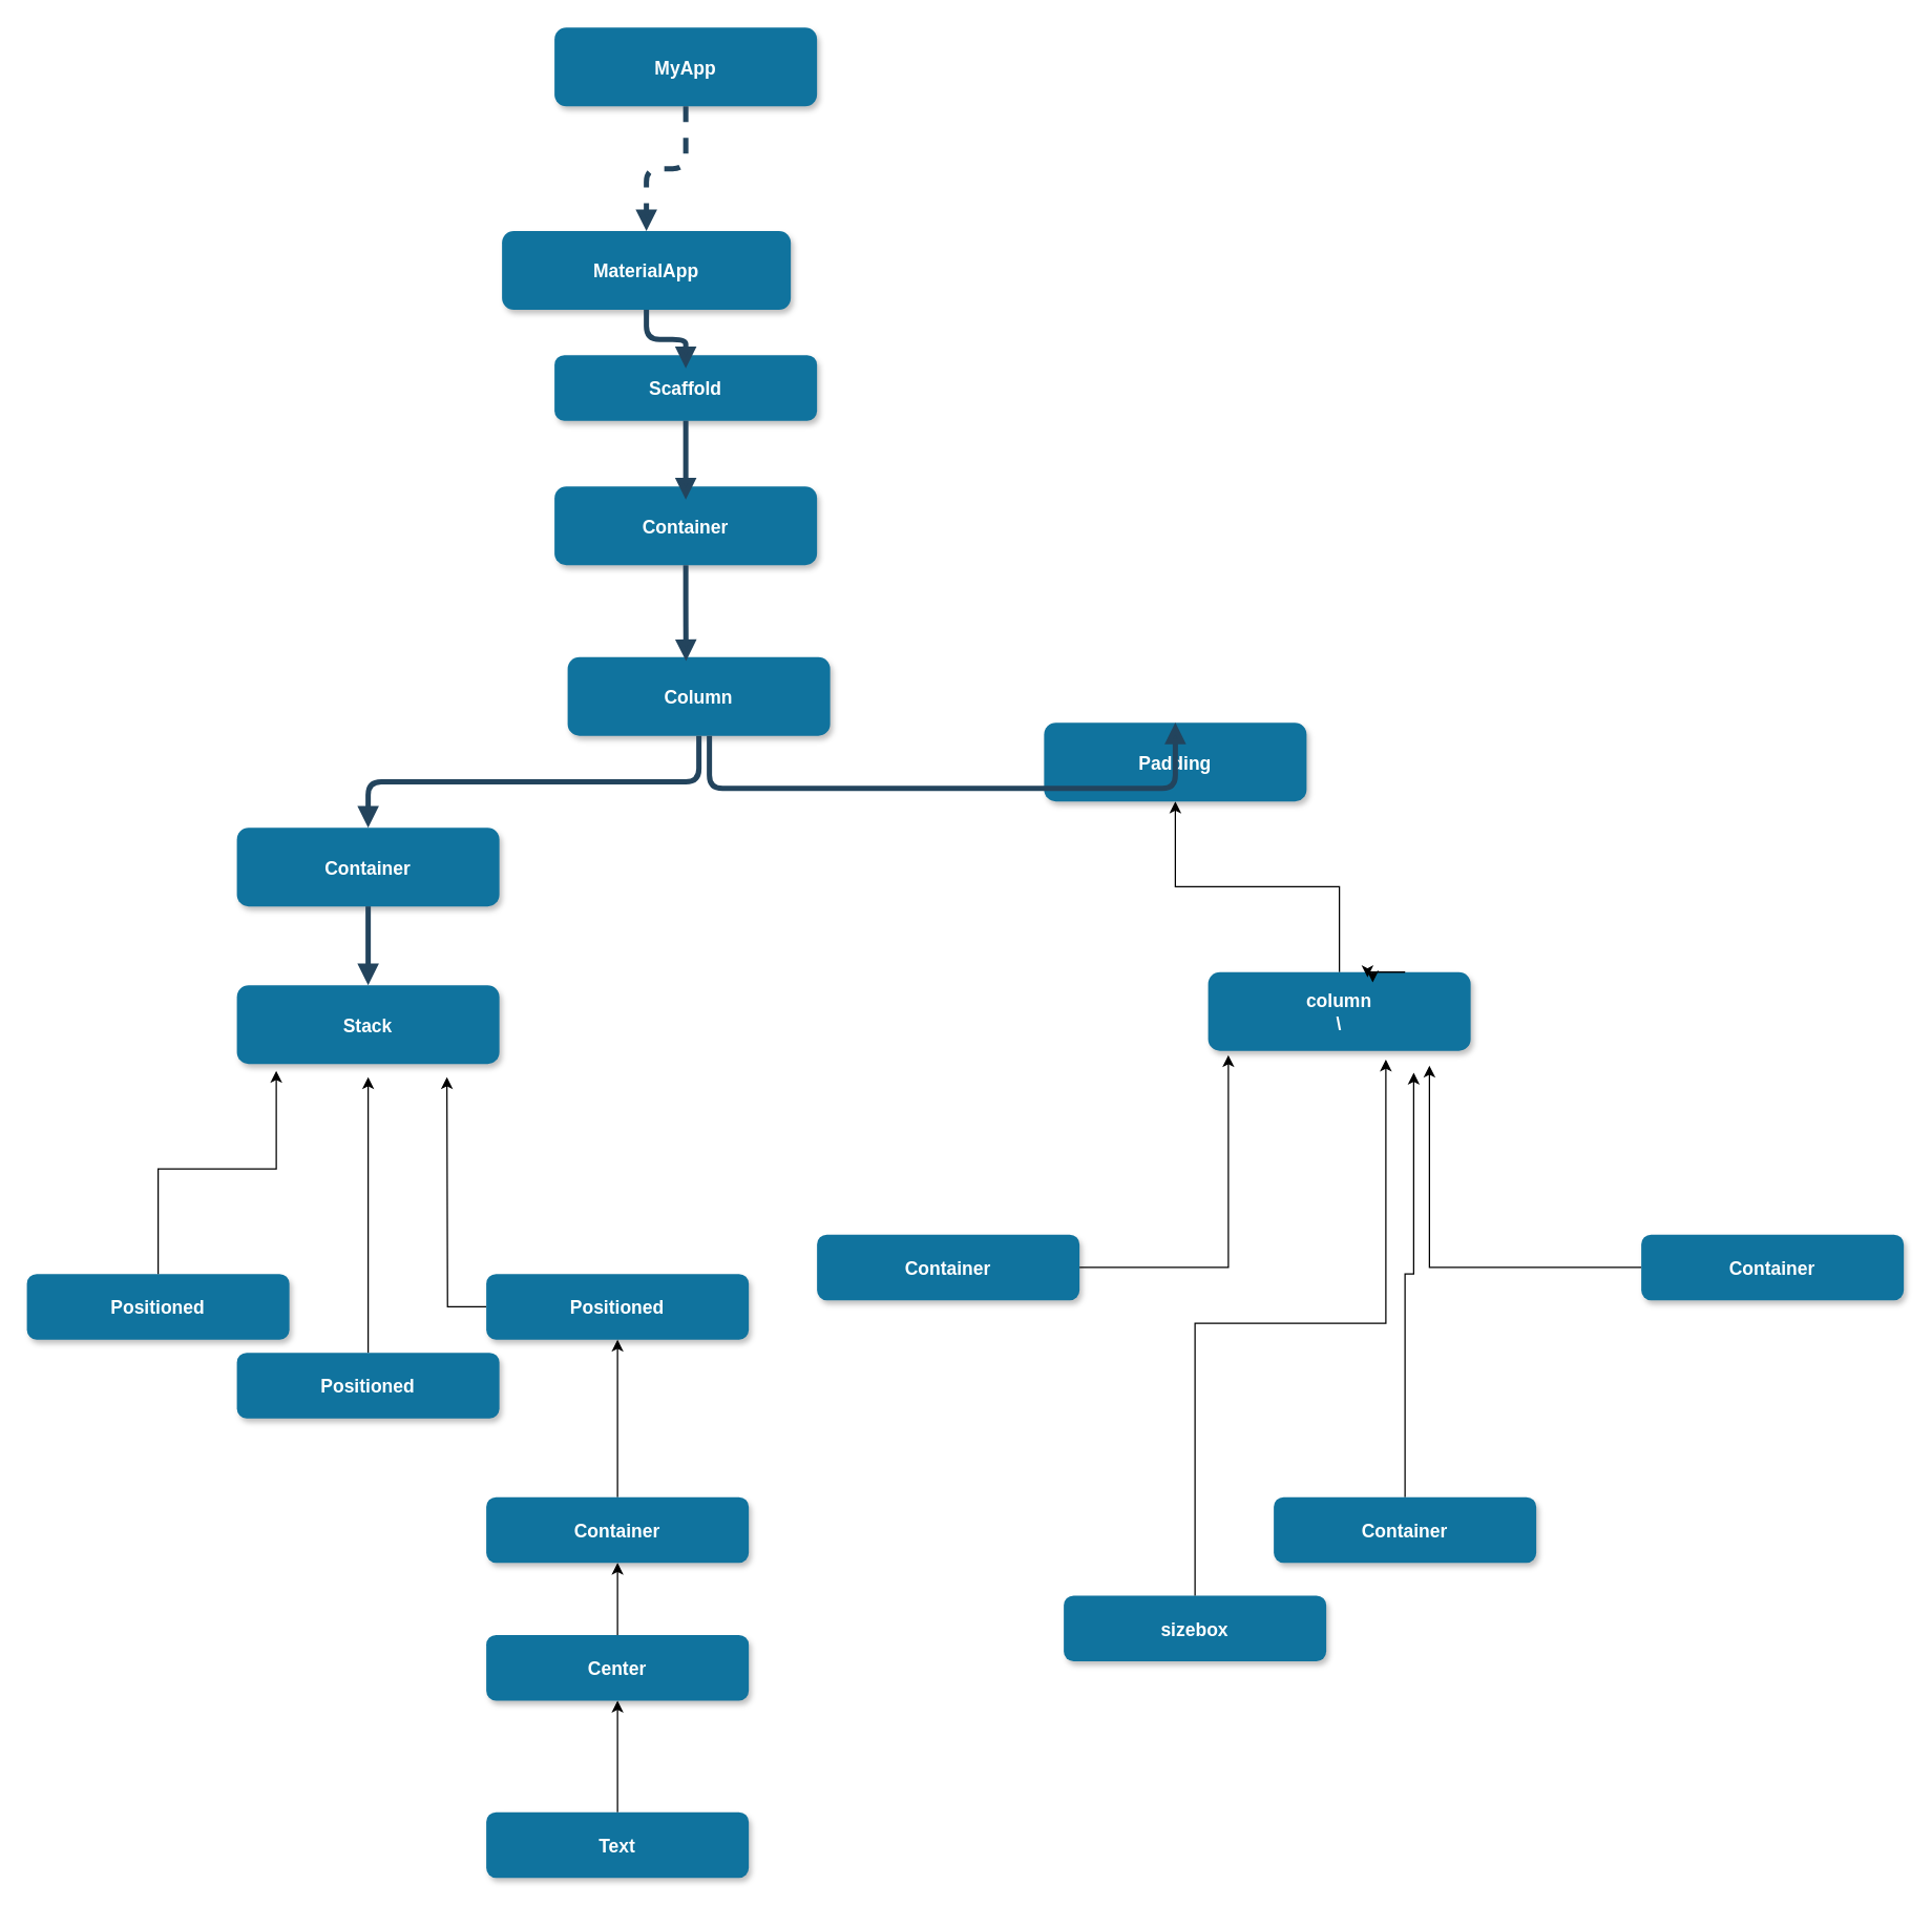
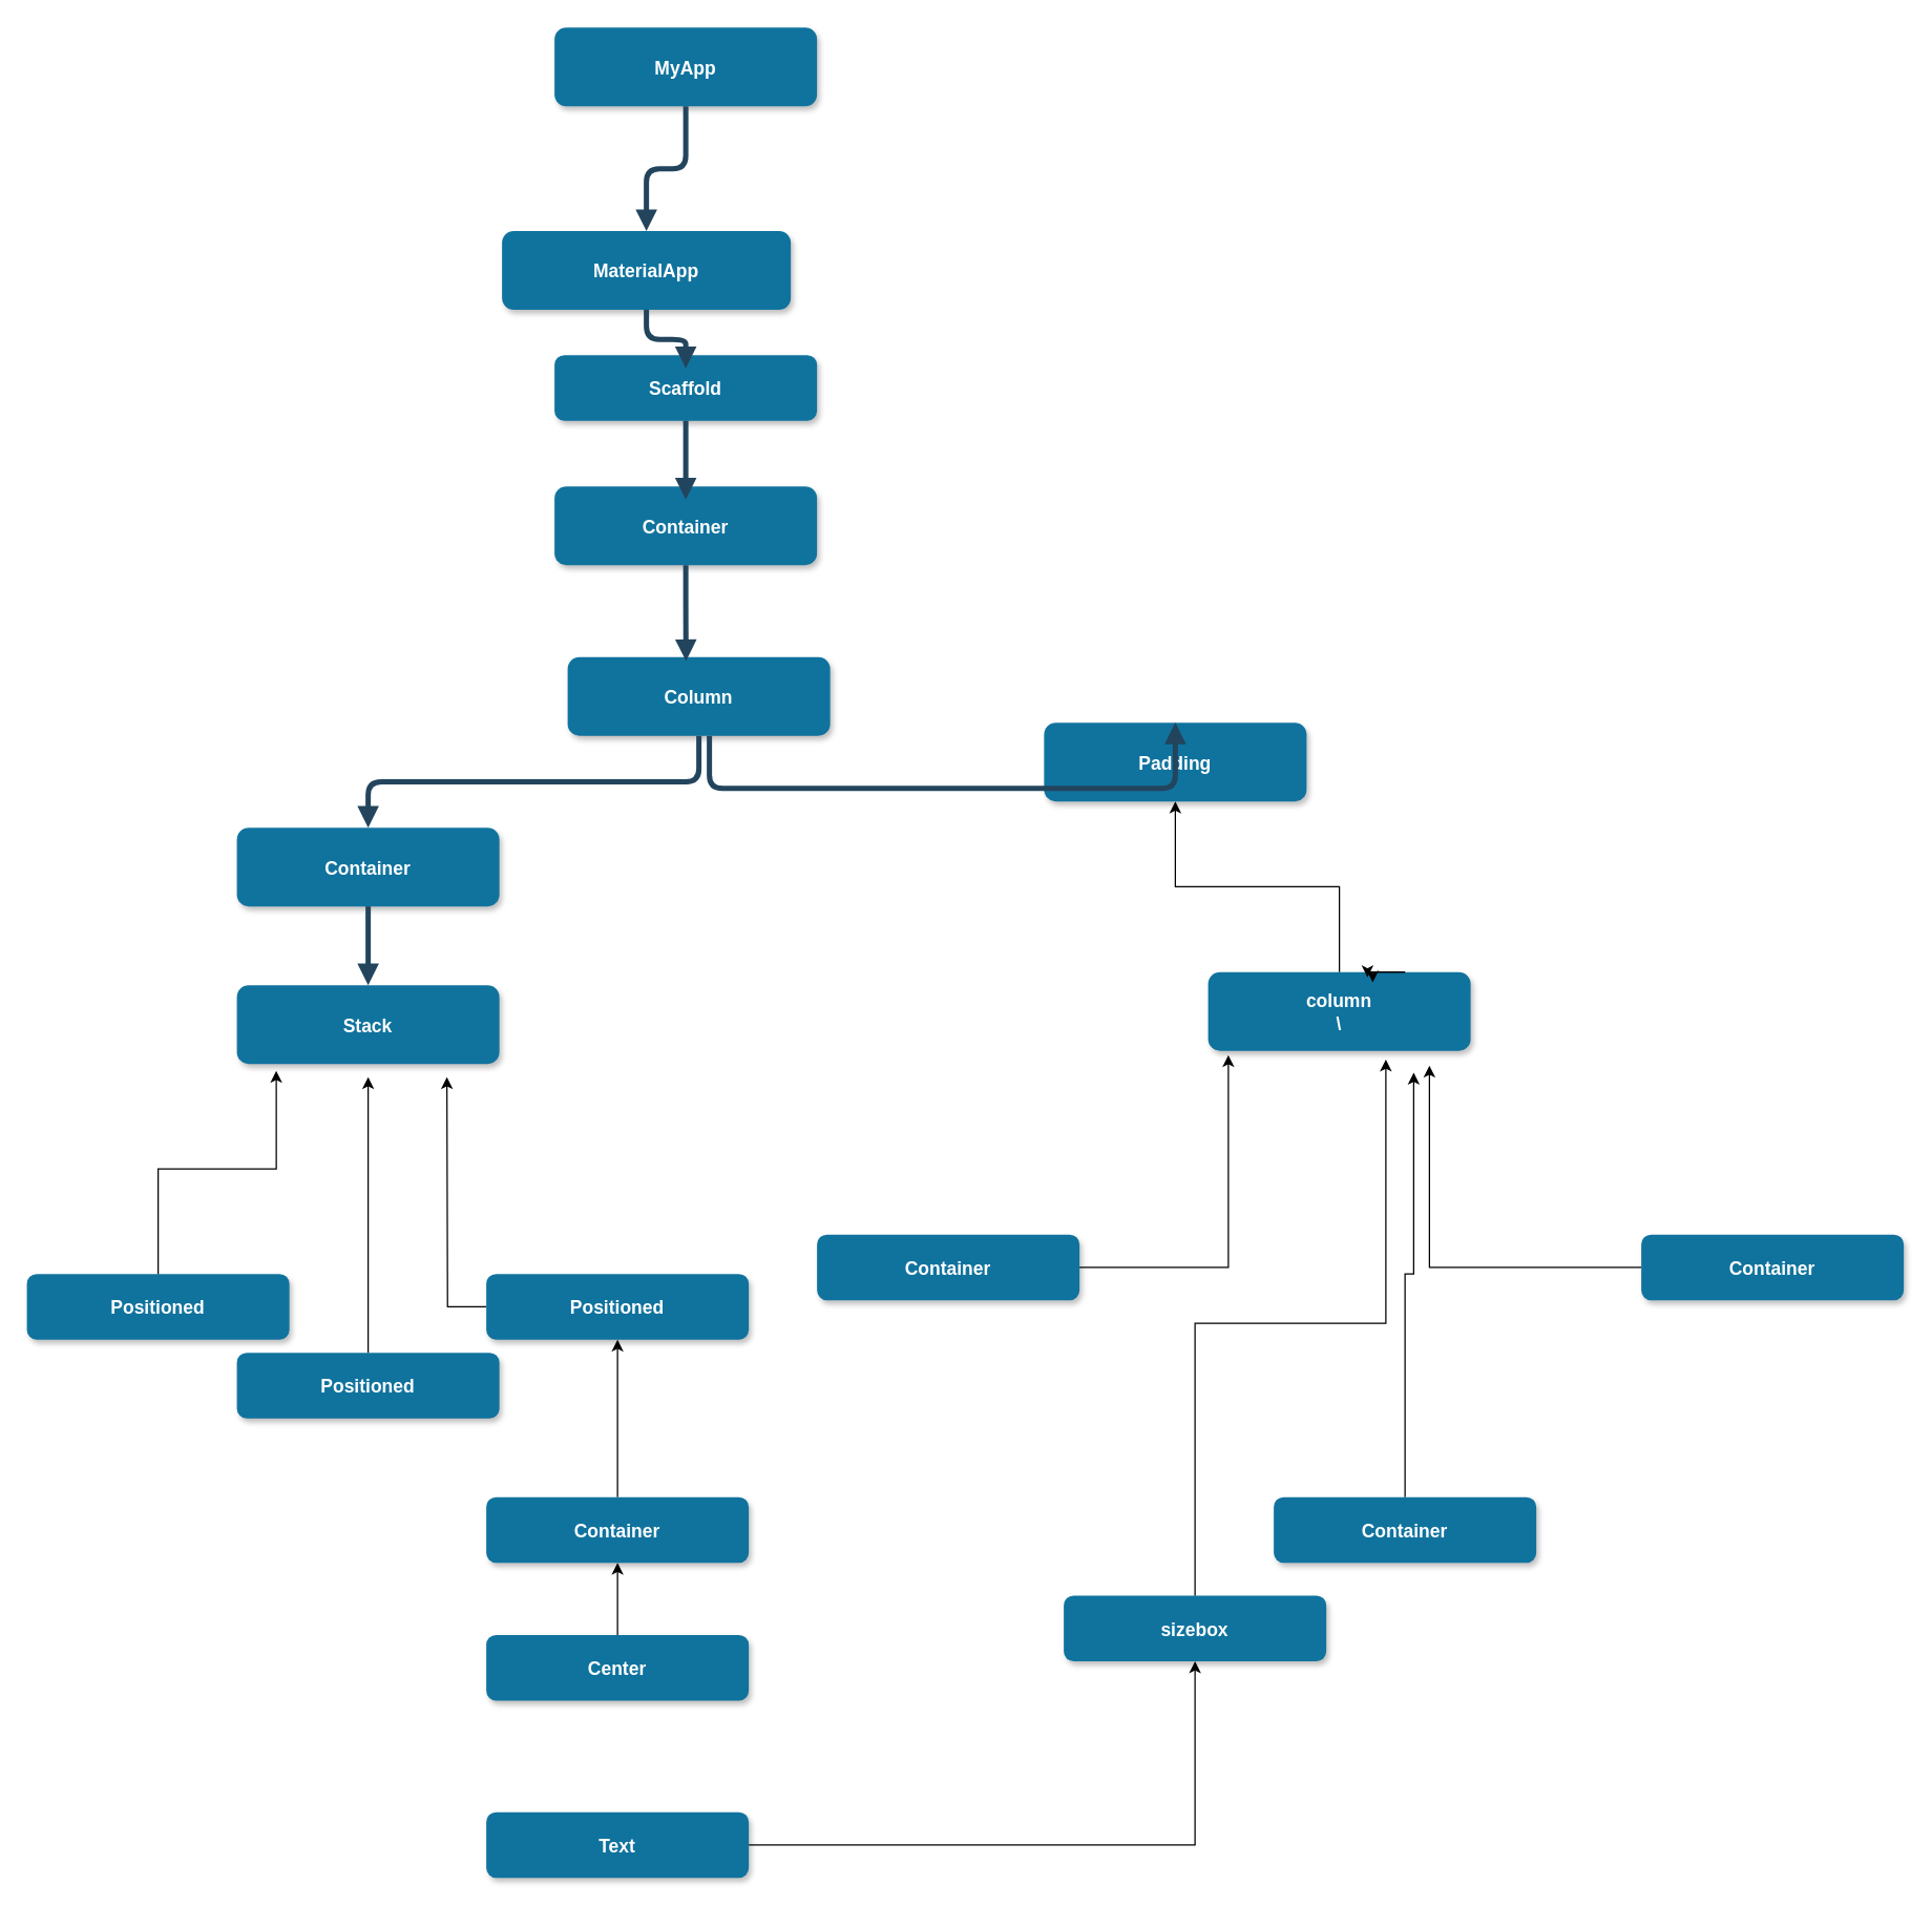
  <mxCell id="0" />
  <mxCell id="1" parent="0" />
  <mxCell id="2" value="MyApp" style="rounded=1;fillColor=#10739E;strokeColor=none;shadow=1;gradientColor=none;fontStyle=1;fontColor=#FFFFFF;fontSize=14;" parent="1" vertex="1"><mxGeometry x="422" y="20.5" width="200" height="60" as="geometry" /></mxCell>
  <mxCell id="3" value="MaterialApp" style="rounded=1;fillColor=#10739E;strokeColor=none;shadow=1;gradientColor=none;fontStyle=1;fontColor=#FFFFFF;fontSize=14;" parent="1" vertex="1"><mxGeometry x="382" y="175.5" width="220" height="60" as="geometry" /></mxCell>
  <mxCell id="4" value="Scaffold" style="rounded=1;fillColor=#10739E;strokeColor=none;shadow=1;gradientColor=none;fontStyle=1;fontColor=#FFFFFF;fontSize=14;" parent="1" vertex="1"><mxGeometry x="422" y="270" width="200" height="50" as="geometry" /></mxCell>
  <mxCell id="5" value="Container" style="rounded=1;fillColor=#10739E;strokeColor=none;shadow=1;gradientColor=none;fontStyle=1;fontColor=#FFFFFF;fontSize=14;" parent="1" vertex="1"><mxGeometry x="422" y="370" width="200" height="60" as="geometry" /></mxCell>
  <mxCell id="6" style="edgeStyle=orthogonalEdgeStyle;rounded=0;orthogonalLoop=1;jettySize=auto;html=1;entryX=0.5;entryY=1;entryDx=0;entryDy=0;" edge="1" parent="1" source="7" target="8"><mxGeometry relative="1" as="geometry" /></mxCell>
  <mxCell id="7" value="column&#10;\" style="rounded=1;fillColor=#10739E;strokeColor=none;shadow=1;gradientColor=none;fontStyle=1;fontColor=#FFFFFF;fontSize=14;" parent="1" vertex="1"><mxGeometry x="920" y="740" width="200" height="60" as="geometry" /></mxCell>
  <mxCell id="8" value="Padding" style="rounded=1;fillColor=#10739E;strokeColor=none;shadow=1;gradientColor=none;fontStyle=1;fontColor=#FFFFFF;fontSize=14;" parent="1" vertex="1"><mxGeometry x="795" y="550" width="200" height="60" as="geometry" /></mxCell>
  <mxCell id="9" value="Positioned" style="rounded=1;fillColor=#10739E;strokeColor=none;shadow=1;gradientColor=none;fontStyle=1;fontColor=#FFFFFF;fontSize=14;" parent="1" vertex="1"><mxGeometry x="20" y="970" width="200" height="50" as="geometry" /></mxCell>
  <mxCell id="10" value="Column" style="rounded=1;fillColor=#10739E;strokeColor=none;shadow=1;gradientColor=none;fontStyle=1;fontColor=#FFFFFF;fontSize=14;" parent="1" vertex="1"><mxGeometry x="432" y="500" width="200" height="60" as="geometry" /></mxCell>
  <mxCell id="11" value="Container" style="rounded=1;fillColor=#10739E;strokeColor=none;shadow=1;gradientColor=none;fontStyle=1;fontColor=#FFFFFF;fontSize=14;" parent="1" vertex="1"><mxGeometry x="180" y="630" width="200" height="60" as="geometry" /></mxCell>
  <mxCell id="12" value="Stack" style="rounded=1;fillColor=#10739E;strokeColor=none;shadow=1;gradientColor=none;fontStyle=1;fontColor=#FFFFFF;fontSize=14;" parent="1" vertex="1"><mxGeometry x="180" y="750" width="200" height="60" as="geometry" /></mxCell>
- <mxCell id="13" value="" style="edgeStyle=elbowEdgeStyle;elbow=vertical;strokeWidth=4;endArrow=block;endFill=1;fontStyle=1;strokeColor=#23445D;dashed=1;" parent="1" source="2" target="3" edge="1"><mxGeometry x="22" y="165.5" width="100" height="100" as="geometry"><mxPoint x="-228" y="95.5" as="sourcePoint" /><mxPoint x="-128" y="-4.5" as="targetPoint" /></mxGeometry></mxCell>
+ <mxCell id="13" value="" style="edgeStyle=elbowEdgeStyle;elbow=vertical;strokeWidth=4;endArrow=block;endFill=1;fontStyle=1;strokeColor=#23445D;" parent="1" source="2" target="3" edge="1"><mxGeometry x="22" y="165.5" width="100" height="100" as="geometry"><mxPoint x="-228" y="95.5" as="sourcePoint" /><mxPoint x="-128" y="-4.5" as="targetPoint" /></mxGeometry></mxCell>
  <mxCell id="14" value="" style="edgeStyle=elbowEdgeStyle;elbow=vertical;strokeWidth=4;endArrow=block;endFill=1;fontStyle=1;strokeColor=#23445D;" parent="1" source="3" edge="1"><mxGeometry x="22" y="165.5" width="100" height="100" as="geometry"><mxPoint x="-228" y="95.5" as="sourcePoint" /><mxPoint x="522" y="280" as="targetPoint" /></mxGeometry></mxCell>
  <mxCell id="15" value="" style="edgeStyle=elbowEdgeStyle;elbow=vertical;strokeWidth=4;endArrow=block;endFill=1;fontStyle=1;strokeColor=#23445D;" parent="1" source="4" edge="1"><mxGeometry x="62" y="165.5" width="100" height="100" as="geometry"><mxPoint x="-188" y="95.5" as="sourcePoint" /><mxPoint x="522" y="380" as="targetPoint" /></mxGeometry></mxCell>
  <mxCell id="16" value="" style="edgeStyle=elbowEdgeStyle;elbow=vertical;strokeWidth=4;endArrow=block;endFill=1;fontStyle=1;strokeColor=#23445D;entryX=0.451;entryY=0.051;entryDx=0;entryDy=0;entryPerimeter=0;" parent="1" source="5" target="10" edge="1"><mxGeometry x="62" y="175.5" width="100" height="100" as="geometry"><mxPoint x="-188" y="105.5" as="sourcePoint" /><mxPoint x="520" y="510" as="targetPoint" /></mxGeometry></mxCell>
  <mxCell id="17" value="" style="edgeStyle=elbowEdgeStyle;elbow=vertical;strokeWidth=4;endArrow=block;endFill=1;fontStyle=1;strokeColor=#23445D;entryX=0.5;entryY=0;entryDx=0;entryDy=0;" parent="1" target="8" edge="1"><mxGeometry x="62" y="175.5" width="100" height="100" as="geometry"><mxPoint x="540" y="560" as="sourcePoint" /><mxPoint x="988.45" y="465.5" as="targetPoint" /><Array as="points"><mxPoint x="790" y="600" /></Array></mxGeometry></mxCell>
  <mxCell id="18" value="" style="edgeStyle=elbowEdgeStyle;elbow=vertical;strokeWidth=4;endArrow=block;endFill=1;fontStyle=1;strokeColor=#23445D;" parent="1" source="10" target="11" edge="1"><mxGeometry x="72" y="185.5" width="100" height="100" as="geometry"><mxPoint x="-178" y="115.5" as="sourcePoint" /><mxPoint x="-78" y="15.5" as="targetPoint" /></mxGeometry></mxCell>
  <mxCell id="19" value="" style="edgeStyle=elbowEdgeStyle;elbow=vertical;strokeWidth=4;endArrow=block;endFill=1;fontStyle=1;strokeColor=#23445D;" parent="1" source="11" target="12" edge="1"><mxGeometry x="72" y="195.5" width="100" height="100" as="geometry"><mxPoint x="-178" y="125.5" as="sourcePoint" /><mxPoint x="-78" y="25.5" as="targetPoint" /></mxGeometry></mxCell>
  <mxCell id="20" style="edgeStyle=orthogonalEdgeStyle;rounded=0;orthogonalLoop=1;jettySize=auto;html=1;exitX=0.75;exitY=0;exitDx=0;exitDy=0;entryX=0.607;entryY=0.067;entryDx=0;entryDy=0;entryPerimeter=0;" edge="1" parent="1" source="7" target="7"><mxGeometry relative="1" as="geometry" /></mxCell>
  <mxCell id="21" style="edgeStyle=orthogonalEdgeStyle;rounded=0;orthogonalLoop=1;jettySize=auto;html=1;entryX=0.15;entryY=1.089;entryDx=0;entryDy=0;entryPerimeter=0;" edge="1" parent="1" source="9" target="12"><mxGeometry relative="1" as="geometry" /></mxCell>
  <mxCell id="22" style="edgeStyle=orthogonalEdgeStyle;rounded=0;orthogonalLoop=1;jettySize=auto;html=1;" edge="1" parent="1" source="23"><mxGeometry relative="1" as="geometry"><mxPoint x="280" y="820" as="targetPoint" /></mxGeometry></mxCell>
  <mxCell id="23" value="Positioned" style="rounded=1;fillColor=#10739E;strokeColor=none;shadow=1;gradientColor=none;fontStyle=1;fontColor=#FFFFFF;fontSize=14;" vertex="1" parent="1"><mxGeometry x="180" y="1030" width="200" height="50" as="geometry" /></mxCell>
  <mxCell id="24" style="edgeStyle=orthogonalEdgeStyle;rounded=0;orthogonalLoop=1;jettySize=auto;html=1;" edge="1" parent="1" source="25"><mxGeometry relative="1" as="geometry"><mxPoint x="340" y="820" as="targetPoint" /></mxGeometry></mxCell>
  <mxCell id="25" value="Positioned" style="rounded=1;fillColor=#10739E;strokeColor=none;shadow=1;gradientColor=none;fontStyle=1;fontColor=#FFFFFF;fontSize=14;" vertex="1" parent="1"><mxGeometry x="370" y="970" width="200" height="50" as="geometry" /></mxCell>
  <mxCell id="26" style="edgeStyle=orthogonalEdgeStyle;rounded=0;orthogonalLoop=1;jettySize=auto;html=1;entryX=0.5;entryY=1;entryDx=0;entryDy=0;" edge="1" parent="1" source="27" target="25"><mxGeometry relative="1" as="geometry" /></mxCell>
  <mxCell id="27" value="Container" style="rounded=1;fillColor=#10739E;strokeColor=none;shadow=1;gradientColor=none;fontStyle=1;fontColor=#FFFFFF;fontSize=14;" vertex="1" parent="1"><mxGeometry x="370" y="1140" width="200" height="50" as="geometry" /></mxCell>
  <mxCell id="28" value="" style="edgeStyle=orthogonalEdgeStyle;rounded=0;orthogonalLoop=1;jettySize=auto;html=1;" edge="1" parent="1" source="29" target="27"><mxGeometry relative="1" as="geometry" /></mxCell>
  <mxCell id="29" value="Center" style="rounded=1;fillColor=#10739E;strokeColor=none;shadow=1;gradientColor=none;fontStyle=1;fontColor=#FFFFFF;fontSize=14;" vertex="1" parent="1"><mxGeometry x="370" y="1245" width="200" height="50" as="geometry" /></mxCell>
- <mxCell id="30" value="" style="edgeStyle=orthogonalEdgeStyle;rounded=0;orthogonalLoop=1;jettySize=auto;html=1;" edge="1" parent="1" source="31" target="29"><mxGeometry relative="1" as="geometry" /></mxCell>
+ <mxCell id="30" value="" style="edgeStyle=orthogonalEdgeStyle;rounded=0;orthogonalLoop=1;jettySize=auto;html=1;" edge="1" parent="1" source="31" target="37"><mxGeometry relative="1" as="geometry" /></mxCell>
  <mxCell id="31" value="Text" style="rounded=1;fillColor=#10739E;strokeColor=none;shadow=1;gradientColor=none;fontStyle=1;fontColor=#FFFFFF;fontSize=14;" vertex="1" parent="1"><mxGeometry x="370" y="1380" width="200" height="50" as="geometry" /></mxCell>
  <mxCell id="32" style="edgeStyle=orthogonalEdgeStyle;rounded=0;orthogonalLoop=1;jettySize=auto;html=1;exitX=0.75;exitY=0;exitDx=0;exitDy=0;entryX=0.627;entryY=0.133;entryDx=0;entryDy=0;entryPerimeter=0;" edge="1" parent="1" source="7" target="7"><mxGeometry relative="1" as="geometry" /></mxCell>
  <mxCell id="33" style="edgeStyle=orthogonalEdgeStyle;rounded=0;orthogonalLoop=1;jettySize=auto;html=1;entryX=0.783;entryY=1.278;entryDx=0;entryDy=0;entryPerimeter=0;" edge="1" parent="1" source="34" target="7"><mxGeometry relative="1" as="geometry" /></mxCell>
  <mxCell id="34" value="Container" style="rounded=1;fillColor=#10739E;strokeColor=none;shadow=1;gradientColor=none;fontStyle=1;fontColor=#FFFFFF;fontSize=14;" vertex="1" parent="1"><mxGeometry x="970" y="1140" width="200" height="50" as="geometry" /></mxCell>
  <mxCell id="35" value="Container" style="rounded=1;fillColor=#10739E;strokeColor=none;shadow=1;gradientColor=none;fontStyle=1;fontColor=#FFFFFF;fontSize=14;" vertex="1" parent="1"><mxGeometry x="622" y="940" width="200" height="50" as="geometry" /></mxCell>
  <mxCell id="36" style="edgeStyle=orthogonalEdgeStyle;rounded=0;orthogonalLoop=1;jettySize=auto;html=1;entryX=0.077;entryY=1.056;entryDx=0;entryDy=0;entryPerimeter=0;" edge="1" parent="1" source="35" target="7"><mxGeometry relative="1" as="geometry" /></mxCell>
  <mxCell id="37" value="sizebox" style="rounded=1;fillColor=#10739E;strokeColor=none;shadow=1;gradientColor=none;fontStyle=1;fontColor=#FFFFFF;fontSize=14;" vertex="1" parent="1"><mxGeometry x="810" y="1215" width="200" height="50" as="geometry" /></mxCell>
  <mxCell id="38" style="edgeStyle=orthogonalEdgeStyle;rounded=0;orthogonalLoop=1;jettySize=auto;html=1;entryX=0.677;entryY=1.111;entryDx=0;entryDy=0;entryPerimeter=0;" edge="1" parent="1" source="37" target="7"><mxGeometry relative="1" as="geometry" /></mxCell>
  <mxCell id="39" style="edgeStyle=orthogonalEdgeStyle;rounded=0;orthogonalLoop=1;jettySize=auto;html=1;entryX=0.843;entryY=1.189;entryDx=0;entryDy=0;entryPerimeter=0;" edge="1" parent="1" source="40" target="7"><mxGeometry relative="1" as="geometry"><mxPoint x="880" y="850" as="targetPoint" /></mxGeometry></mxCell>
  <mxCell id="40" value="Container" style="rounded=1;fillColor=#10739E;strokeColor=none;shadow=1;gradientColor=none;fontStyle=1;fontColor=#FFFFFF;fontSize=14;" vertex="1" parent="1"><mxGeometry x="1250" y="940" width="200" height="50" as="geometry" /></mxCell>
